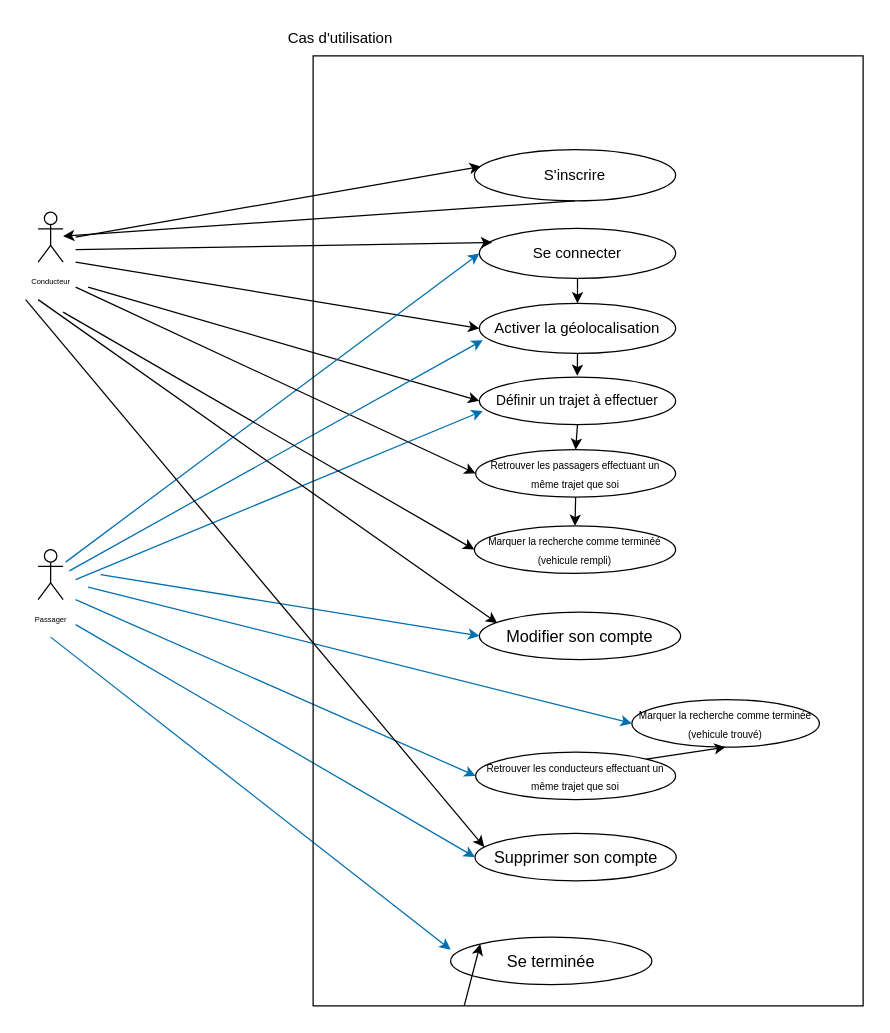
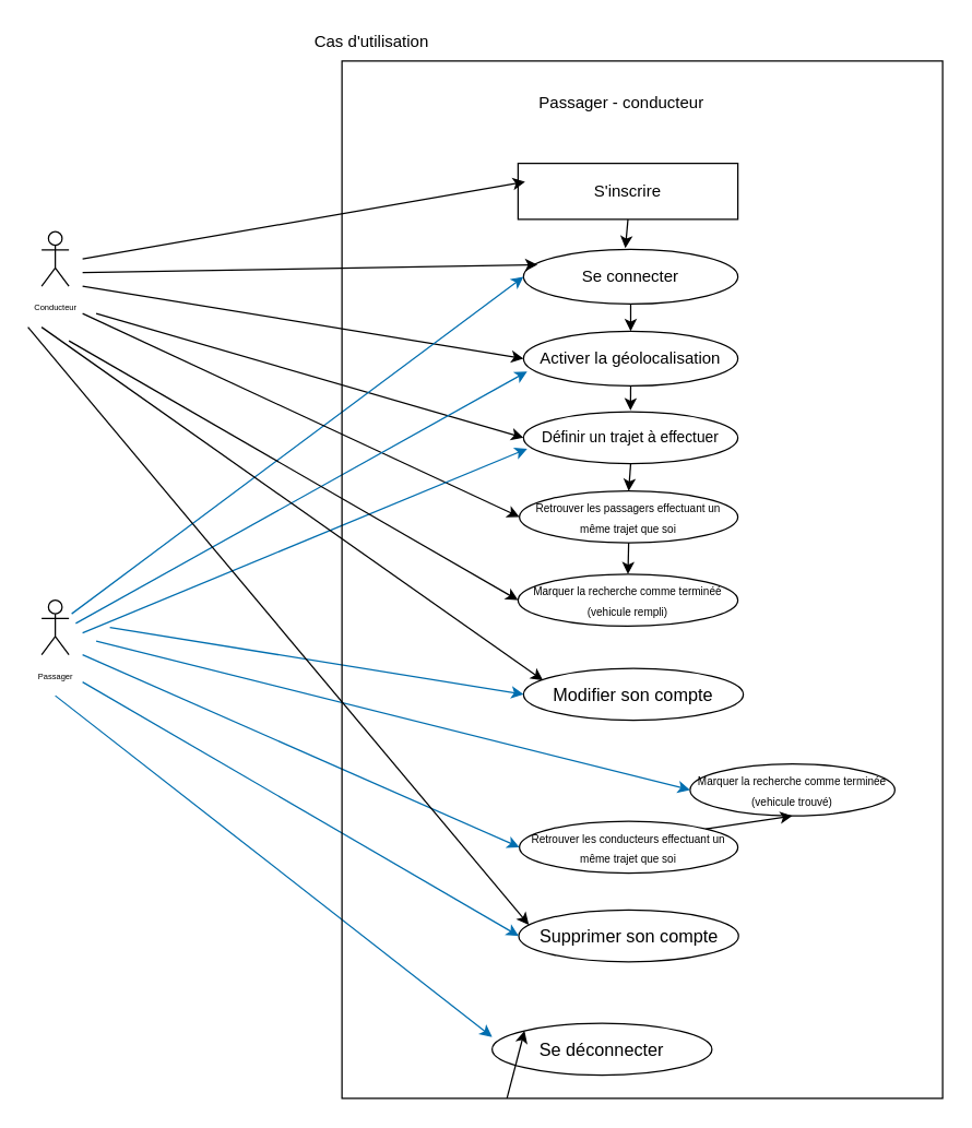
  <mxCell id="0" />
  <mxCell id="1" parent="0" />
  <mxCell id="2" value="Cas d'utilisation" style="rounded=0;whiteSpace=wrap;html=1;fillColor=none;strokeColor=none;align=center;verticalAlign=middle;" parent="1" vertex="1"><mxGeometry x="157" y="20" width="230" height="20" as="geometry" /></mxCell>
  <mxCell id="3" value="&lt;font style=&quot;font-size: 6px;&quot;&gt;Conducteur&lt;/font&gt;" style="shape=umlActor;verticalLabelPosition=bottom;verticalAlign=top;outlineConnect=0;fillColor=none;html=1;" parent="1" vertex="1"><mxGeometry x="30" y="169" width="20" height="40" as="geometry" /></mxCell>
- <mxCell id="4" style="edgeStyle=none;html=1;exitX=0.5;exitY=1;exitDx=0;exitDy=0;" edge="1" parent="1" source="5" target="3"><mxGeometry relative="1" as="geometry" /></mxCell>
- <mxCell id="5" value="S'inscrire" style="ellipse;whiteSpace=wrap;html=1;fillColor=none;" parent="1" vertex="1"><mxGeometry x="379" y="119" width="161" height="41" as="geometry" /></mxCell>
+ <mxCell id="4" style="edgeStyle=none;html=1;exitX=0.5;exitY=1;exitDx=0;exitDy=0;entryX=0.475;entryY=-0.023;entryDx=0;entryDy=0;entryPerimeter=0;" edge="1" parent="1" source="5" target="7"><mxGeometry relative="1" as="geometry" /></mxCell>
+ <mxCell id="5" value="S'inscrire" style="whiteSpace=wrap;html=1;fillColor=none;rounded=0;" parent="1" vertex="1"><mxGeometry x="379" y="119" width="161" height="41" as="geometry" /></mxCell>
  <mxCell id="6" style="edgeStyle=none;html=1;exitX=0.5;exitY=1;exitDx=0;exitDy=0;entryX=0.5;entryY=0;entryDx=0;entryDy=0;" edge="1" parent="1" source="7" target="11"><mxGeometry relative="1" as="geometry" /></mxCell>
  <mxCell id="7" value="Se connecter" style="ellipse;whiteSpace=wrap;html=1;fillColor=none;" parent="1" vertex="1"><mxGeometry x="383" y="182" width="157" height="40" as="geometry" /></mxCell>
  <mxCell id="8" style="edgeStyle=none;html=1;exitX=0.5;exitY=1;exitDx=0;exitDy=0;entryX=0.5;entryY=0;entryDx=0;entryDy=0;" edge="1" parent="1" source="9" target="19"><mxGeometry relative="1" as="geometry" /></mxCell>
  <mxCell id="9" value="&lt;font style=&quot;font-size: 11px;&quot;&gt;Définir un trajet à effectuer&lt;/font&gt;" style="ellipse;whiteSpace=wrap;html=1;fillColor=none;" parent="1" vertex="1"><mxGeometry x="383" y="301" width="157" height="38" as="geometry" /></mxCell>
  <mxCell id="10" style="edgeStyle=none;html=1;exitX=0.5;exitY=1;exitDx=0;exitDy=0;" edge="1" parent="1" source="11"><mxGeometry relative="1" as="geometry"><mxPoint x="461.351" y="300" as="targetPoint" /></mxGeometry></mxCell>
  <mxCell id="11" value="Activer la géolocalisation" style="ellipse;whiteSpace=wrap;html=1;fillColor=none;" parent="1" vertex="1"><mxGeometry x="383" y="242" width="157" height="40" as="geometry" /></mxCell>
  <mxCell id="12" value="" style="endArrow=classic;html=1;fontSize=8;entryX=0.032;entryY=0.329;entryDx=0;entryDy=0;entryPerimeter=0;" parent="1" target="5" edge="1"><mxGeometry width="50" height="50" relative="1" as="geometry"><mxPoint x="60" y="189" as="sourcePoint" /><mxPoint x="200" y="189" as="targetPoint" /><Array as="points" /></mxGeometry></mxCell>
  <mxCell id="13" value="" style="endArrow=classic;html=1;fontSize=8;entryX=0.065;entryY=0.281;entryDx=0;entryDy=0;entryPerimeter=0;" parent="1" target="7" edge="1"><mxGeometry width="50" height="50" relative="1" as="geometry"><mxPoint x="60" y="199" as="sourcePoint" /><mxPoint x="200" y="238" as="targetPoint" /><Array as="points" /></mxGeometry></mxCell>
  <mxCell id="14" value="" style="endArrow=classic;html=1;fontSize=8;entryX=0;entryY=0.5;entryDx=0;entryDy=0;" parent="1" target="11" edge="1"><mxGeometry width="50" height="50" relative="1" as="geometry"><mxPoint x="60" y="209" as="sourcePoint" /><mxPoint x="222.088" y="201.543" as="targetPoint" /><Array as="points" /></mxGeometry></mxCell>
  <mxCell id="15" value="" style="endArrow=classic;html=1;fontSize=8;entryX=0;entryY=0.5;entryDx=0;entryDy=0;" parent="1" target="9" edge="1"><mxGeometry width="50" height="50" relative="1" as="geometry"><mxPoint x="70" y="229" as="sourcePoint" /><mxPoint x="210" y="307" as="targetPoint" /><Array as="points" /></mxGeometry></mxCell>
  <mxCell id="16" value="&lt;font style=&quot;font-size: 6px;&quot;&gt;Passager&lt;/font&gt;" style="shape=umlActor;verticalLabelPosition=bottom;verticalAlign=top;outlineConnect=0;fillColor=none;html=1;" parent="1" vertex="1"><mxGeometry x="30" y="439" width="20" height="40" as="geometry" /></mxCell>
  <mxCell id="17" value="" style="endArrow=classic;html=1;fontSize=8;fillColor=#1ba1e2;strokeColor=#006EAF;entryX=0;entryY=0.5;entryDx=0;entryDy=0;" parent="1" target="7" edge="1"><mxGeometry width="50" height="50" relative="1" as="geometry"><mxPoint x="52" y="449" as="sourcePoint" /><mxPoint x="200" y="249" as="targetPoint" /><Array as="points" /></mxGeometry></mxCell>
  <mxCell id="18" style="edgeStyle=none;html=1;exitX=0.5;exitY=1;exitDx=0;exitDy=0;entryX=0.5;entryY=0;entryDx=0;entryDy=0;" edge="1" parent="1" source="19" target="26"><mxGeometry relative="1" as="geometry" /></mxCell>
  <mxCell id="19" value="&lt;font style=&quot;font-size: 8px;&quot;&gt;Retrouver les passagers effectuant un même trajet que soi&lt;/font&gt;" style="ellipse;whiteSpace=wrap;html=1;fillColor=none;" parent="1" vertex="1"><mxGeometry x="380" y="359" width="160" height="38" as="geometry" /></mxCell>
  <mxCell id="20" value="" style="endArrow=classic;html=1;fontSize=8;entryX=0;entryY=0.5;entryDx=0;entryDy=0;" parent="1" target="19" edge="1"><mxGeometry width="50" height="50" relative="1" as="geometry"><mxPoint x="60" y="229" as="sourcePoint" /><mxPoint x="210" y="367" as="targetPoint" /><Array as="points" /></mxGeometry></mxCell>
  <mxCell id="21" value="" style="endArrow=classic;html=1;fontSize=8;fillColor=#1ba1e2;strokeColor=#006EAF;entryX=0.017;entryY=0.737;entryDx=0;entryDy=0;entryPerimeter=0;" parent="1" target="11" edge="1"><mxGeometry width="50" height="50" relative="1" as="geometry"><mxPoint x="55" y="456" as="sourcePoint" /><mxPoint x="195" y="306" as="targetPoint" /><Array as="points" /></mxGeometry></mxCell>
  <mxCell id="22" value="" style="endArrow=classic;html=1;fontSize=8;fillColor=#1ba1e2;strokeColor=#006EAF;entryX=0.017;entryY=0.713;entryDx=0;entryDy=0;entryPerimeter=0;" parent="1" target="9" edge="1"><mxGeometry width="50" height="50" relative="1" as="geometry"><mxPoint x="60" y="463" as="sourcePoint" /><mxPoint x="203.15" y="359.778" as="targetPoint" /><Array as="points" /></mxGeometry></mxCell>
  <mxCell id="23" style="edgeStyle=none;html=1;exitX=1;exitY=0;exitDx=0;exitDy=0;entryX=0.5;entryY=1;entryDx=0;entryDy=0;" edge="1" parent="1" source="24" target="29"><mxGeometry relative="1" as="geometry" /></mxCell>
  <mxCell id="24" value="&lt;font style=&quot;font-size: 8px;&quot;&gt;Retrouver les conducteurs effectuant un même trajet que soi&lt;/font&gt;" style="ellipse;whiteSpace=wrap;html=1;fillColor=none;" parent="1" vertex="1"><mxGeometry x="380" y="601" width="160" height="38" as="geometry" /></mxCell>
  <mxCell id="25" value="" style="endArrow=classic;html=1;fontSize=8;fillColor=#1ba1e2;strokeColor=#006EAF;entryX=0;entryY=0.5;entryDx=0;entryDy=0;" parent="1" target="24" edge="1"><mxGeometry width="50" height="50" relative="1" as="geometry"><mxPoint x="60" y="479" as="sourcePoint" /><mxPoint x="212.55" y="375.094" as="targetPoint" /><Array as="points" /></mxGeometry></mxCell>
  <mxCell id="26" value="&lt;font style=&quot;font-size: 8px;&quot;&gt;Marquer la recherche comme terminéé (vehicule rempli)&lt;/font&gt;" style="ellipse;whiteSpace=wrap;html=1;fillColor=none;" parent="1" vertex="1"><mxGeometry x="379" y="420" width="161" height="38" as="geometry" /></mxCell>
  <mxCell id="27" value="" style="endArrow=classic;html=1;fontSize=8;entryX=0;entryY=0.5;entryDx=0;entryDy=0;" parent="1" target="26" edge="1"><mxGeometry width="50" height="50" relative="1" as="geometry"><mxPoint x="50" y="249" as="sourcePoint" /><mxPoint x="390" y="149" as="targetPoint" /><Array as="points" /></mxGeometry></mxCell>
  <mxCell id="28" style="edgeStyle=none;html=1;exitX=0.5;exitY=1;exitDx=0;exitDy=0;" edge="1" parent="1" source="29"><mxGeometry relative="1" as="geometry"><mxPoint x="579.636" y="597.455" as="targetPoint" /></mxGeometry></mxCell>
  <mxCell id="29" value="&lt;font style=&quot;font-size: 8px;&quot;&gt;Marquer la recherche comme terminée (vehicule trouvé)&lt;/font&gt;" style="ellipse;whiteSpace=wrap;html=1;fillColor=none;" parent="1" vertex="1"><mxGeometry x="505" y="559" width="150" height="38" as="geometry" /></mxCell>
  <mxCell id="30" value="" style="endArrow=classic;html=1;fontSize=8;fillColor=#1ba1e2;strokeColor=#006EAF;entryX=0;entryY=0.5;entryDx=0;entryDy=0;" parent="1" target="29" edge="1"><mxGeometry width="50" height="50" relative="1" as="geometry"><mxPoint x="70" y="469" as="sourcePoint" /><mxPoint x="230" y="484.5" as="targetPoint" /><Array as="points" /></mxGeometry></mxCell>
  <mxCell id="31" value="&lt;font style=&quot;font-size: 13px;&quot;&gt;Modifier son compte&lt;/font&gt;" style="ellipse;whiteSpace=wrap;html=1;fillColor=none;" parent="1" vertex="1"><mxGeometry x="383" y="489" width="161" height="38" as="geometry" /></mxCell>
  <mxCell id="32" value="" style="endArrow=classic;html=1;fontSize=8;entryX=0.089;entryY=0.232;entryDx=0;entryDy=0;entryPerimeter=0;" parent="1" target="31" edge="1"><mxGeometry width="50" height="50" relative="1" as="geometry"><mxPoint x="30" y="239" as="sourcePoint" /><mxPoint x="209" y="449" as="targetPoint" /><Array as="points" /></mxGeometry></mxCell>
  <mxCell id="33" value="" style="endArrow=classic;html=1;fontSize=8;fillColor=#1ba1e2;strokeColor=#006EAF;entryX=0;entryY=0.5;entryDx=0;entryDy=0;" parent="1" target="31" edge="1"><mxGeometry width="50" height="50" relative="1" as="geometry"><mxPoint x="80" y="459" as="sourcePoint" /><mxPoint x="335" y="588" as="targetPoint" /><Array as="points" /></mxGeometry></mxCell>
  <mxCell id="34" value="&lt;font style=&quot;font-size: 13px;&quot;&gt;Supprimer son compte&lt;/font&gt;" style="ellipse;whiteSpace=wrap;html=1;fillColor=none;" parent="1" vertex="1"><mxGeometry x="379.5" y="666" width="161" height="38" as="geometry" /></mxCell>
  <mxCell id="35" value="" style="endArrow=classic;html=1;fontSize=8;fillColor=#1ba1e2;strokeColor=#006EAF;entryX=0;entryY=0.5;entryDx=0;entryDy=0;" parent="1" target="34" edge="1"><mxGeometry width="50" height="50" relative="1" as="geometry"><mxPoint x="60" y="499" as="sourcePoint" /><mxPoint x="210" y="630" as="targetPoint" /><Array as="points" /></mxGeometry></mxCell>
  <mxCell id="36" value="" style="endArrow=classic;html=1;fontSize=8;entryX=0.046;entryY=0.286;entryDx=0;entryDy=0;entryPerimeter=0;" parent="1" target="34" edge="1"><mxGeometry width="50" height="50" relative="1" as="geometry"><mxPoint x="20" y="239" as="sourcePoint" /><mxPoint x="227.329" y="507.816" as="targetPoint" /><Array as="points" /></mxGeometry></mxCell>
- <mxCell id="37" value="&lt;font style=&quot;font-size: 13px;&quot;&gt;Se terminée&lt;br&gt;&lt;/font&gt;" style="ellipse;whiteSpace=wrap;html=1;fillColor=none;" parent="1" vertex="1"><mxGeometry x="360" y="749" width="161" height="38" as="geometry" /></mxCell>
+ <mxCell id="37" value="&lt;font style=&quot;font-size: 13px;&quot;&gt;Se déconnecter&lt;br&gt;&lt;/font&gt;" style="ellipse;whiteSpace=wrap;html=1;fillColor=none;" parent="1" vertex="1"><mxGeometry x="360" y="749" width="161" height="38" as="geometry" /></mxCell>
  <mxCell id="38" value="" style="endArrow=classic;html=1;fontSize=8;fillColor=#1ba1e2;strokeColor=#006EAF;entryX=0;entryY=0.263;entryDx=0;entryDy=0;entryPerimeter=0;" parent="1" target="37" edge="1"><mxGeometry width="50" height="50" relative="1" as="geometry"><mxPoint x="40" y="509" as="sourcePoint" /><mxPoint x="209.5" y="695" as="targetPoint" /><Array as="points" /></mxGeometry></mxCell>
  <mxCell id="39" value="" style="endArrow=classic;html=1;fontSize=8;entryX=0;entryY=0;entryDx=0;entryDy=0;startArrow=none;" parent="1" target="37" edge="1" source="41"><mxGeometry width="50" height="50" relative="1" as="geometry"><mxPoint x="20" y="269" as="sourcePoint" /><mxPoint x="216.906" y="686.868" as="targetPoint" /><Array as="points" /></mxGeometry></mxCell>
+ <mxCell id="40" value="Passager - conducteur" style="text;html=1;strokeColor=none;fillColor=none;align=center;verticalAlign=middle;whiteSpace=wrap;rounded=0;" vertex="1" parent="1"><mxGeometry x="370" y="60" width="170" height="30" as="geometry" /></mxCell>
  <mxCell id="41" value="" style="rounded=0;whiteSpace=wrap;html=1;fillColor=none;" vertex="1" parent="1"><mxGeometry x="250" y="44" width="440" height="760" as="geometry" /></mxCell>
